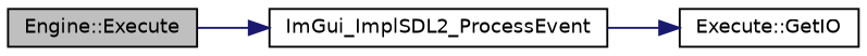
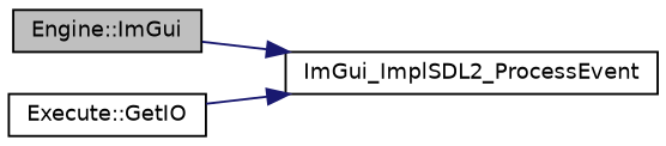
  digraph {
    rankdir=LR
    node [color=black fillcolor=white fontname=Helvetica fontsize=10 shape=record style=filled]
    edge [color=midnightblue fontname=Helvetica fontsize=10 labelfontname=Helvetica labelfontsize=10 style=solid]
-   n1 [fillcolor=grey75 fontcolor=black height=0.2 label="Engine::Execute" width=0.4]
+   n1 [fillcolor=grey75 fontcolor=black height=0.2 label="Engine::ImGui" width=0.4]
    n2 [height=0.2 label=ImGui_ImplSDL2_ProcessEvent width=0.4]
    n3 [height=0.2 label="Execute::GetIO" width=0.4]
    n1 -> n2
-   n2 -> n3
+   n3 -> n2
  }
